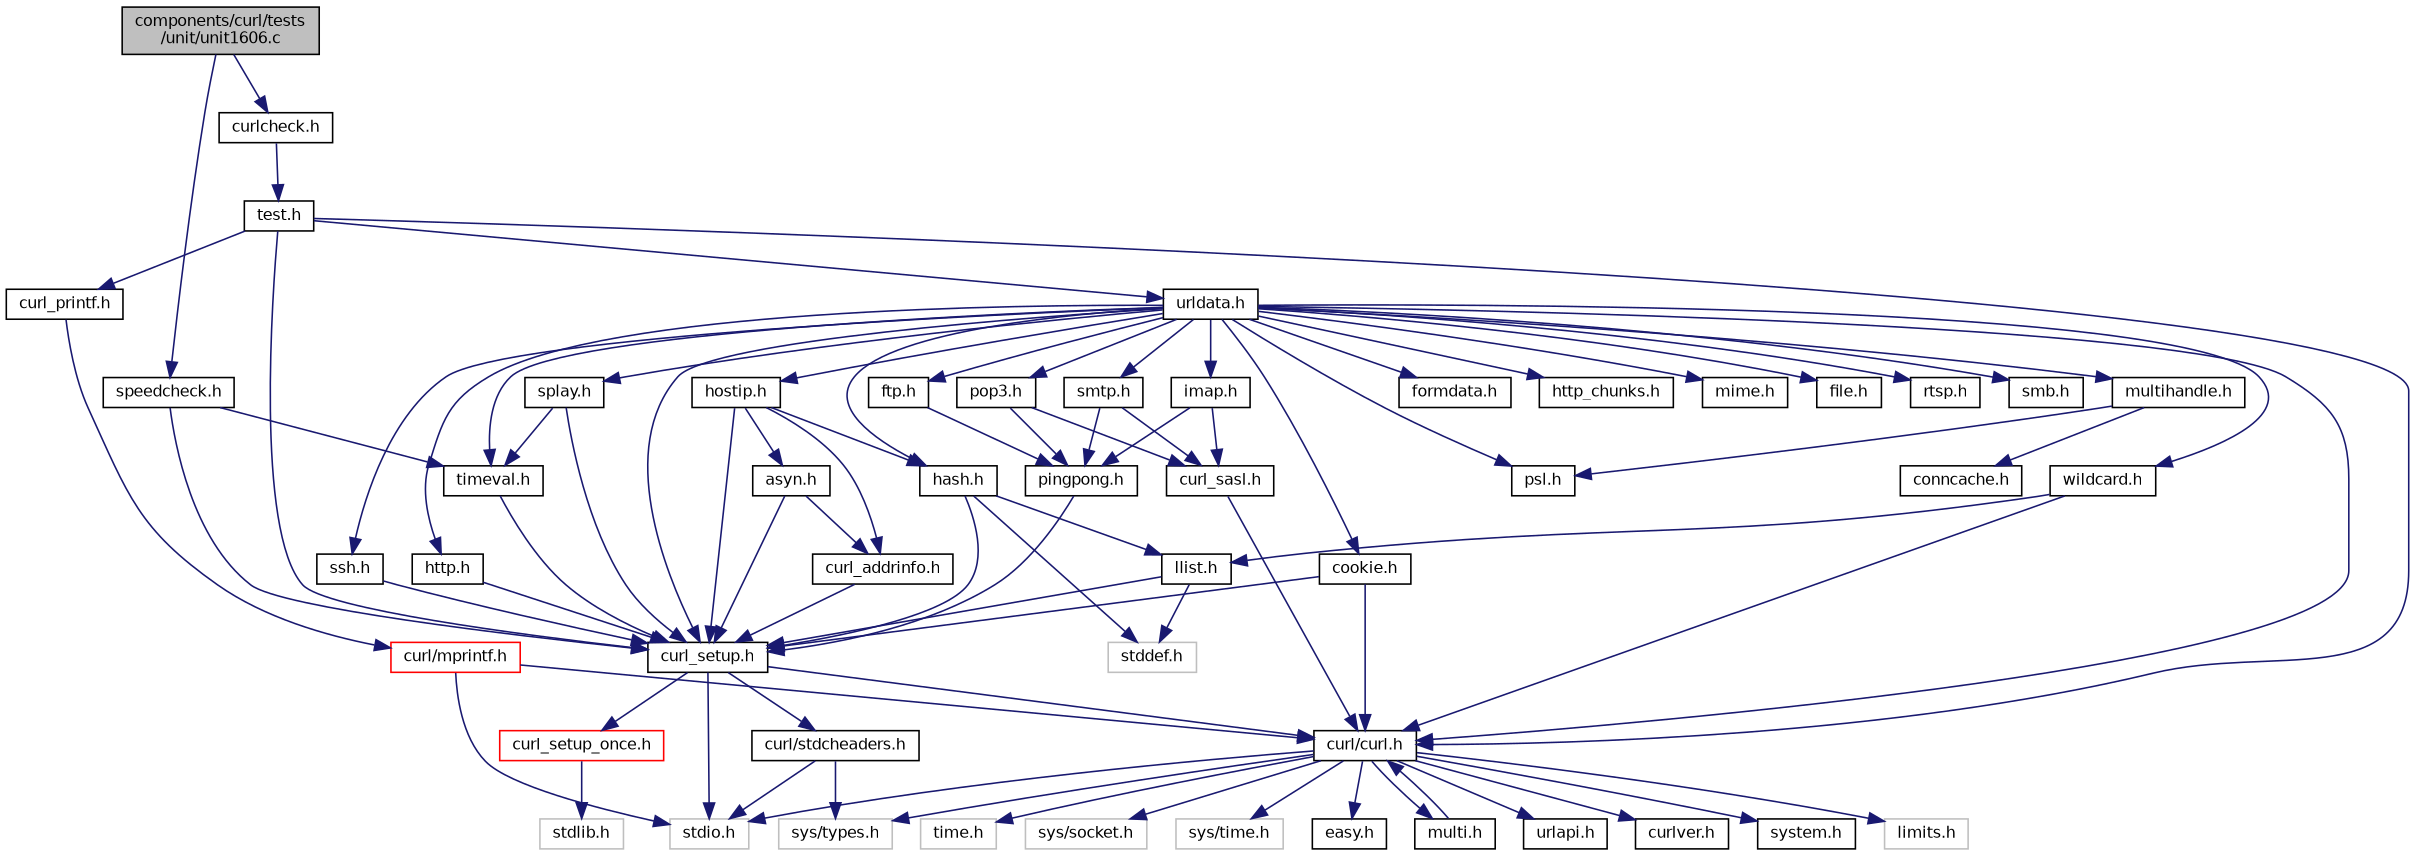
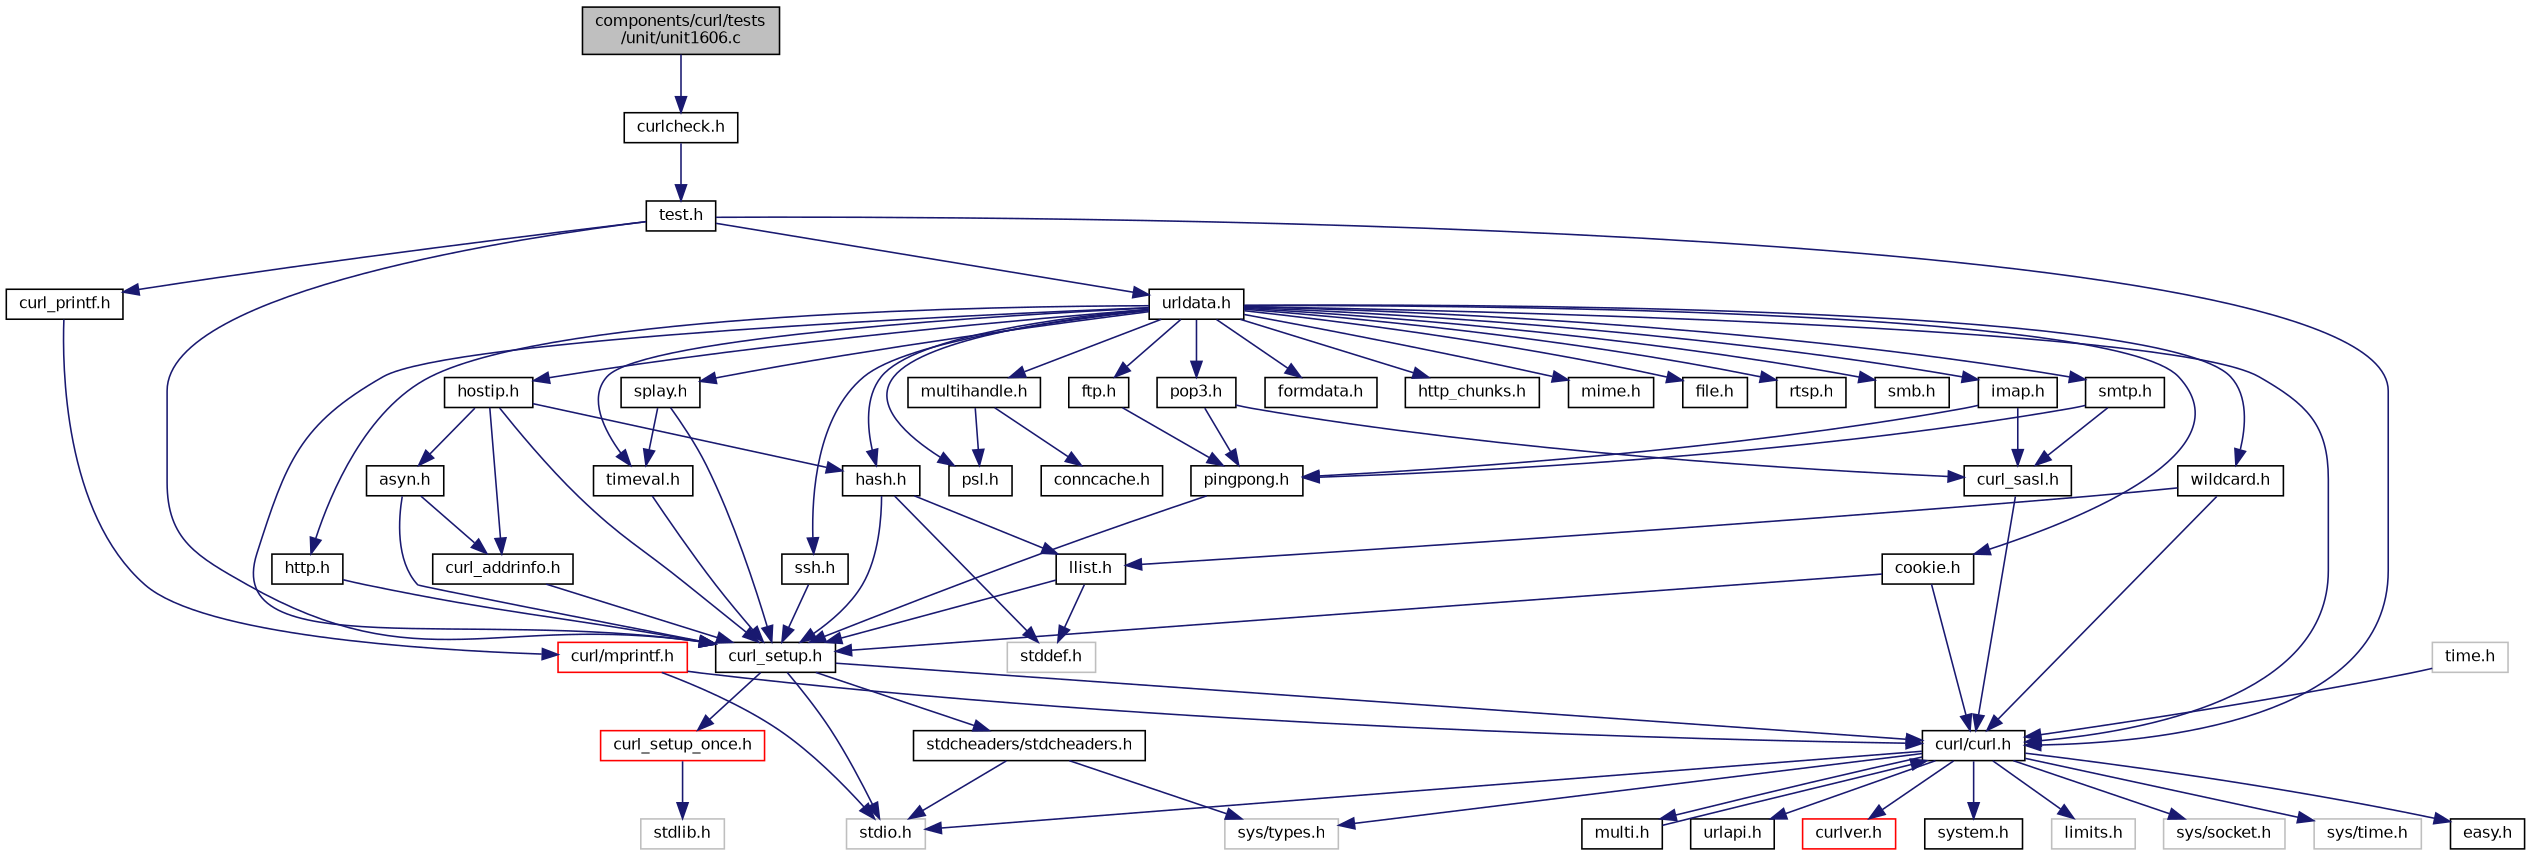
  digraph {
    node [color=black fillcolor=white fontname=Helvetica fontsize=10 shape=record style=filled]
    edge [color=midnightblue fontname=Helvetica fontsize=10 labelfontname=Helvetica labelfontsize=10 style=solid]
    n1 [fillcolor=grey75 fontcolor=black height=0.2 label="components/curl/tests\l/unit/unit1606.c" width=0.4]
    n2 [height=0.2 label="curlcheck.h" width=0.4]
-   n3 [height=0.2 label="speedcheck.h" width=0.4]
    n4 [height=0.2 label="test.h" width=0.4]
    n5 [height=0.2 label="curl_setup.h" width=0.4]
    n6 [height=0.2 label="timeval.h" width=0.4]
    n7 [height=0.2 label="urldata.h" width=0.4]
    n8 [height=0.2 label="curl/curl.h" width=0.4]
    n9 [height=0.2 label="cookie.h" width=0.4]
    n10 [height=0.2 label="psl.h" width=0.4]
    n11 [height=0.2 label="formdata.h" width=0.4]
    n12 [height=0.2 label="http_chunks.h" width=0.4]
    n13 [height=0.2 label="hostip.h" width=0.4]
    n14 [height=0.2 label="hash.h" width=0.4]
    n15 [height=0.2 label="splay.h" width=0.4]
    n16 [height=0.2 label="mime.h" width=0.4]
    n17 [height=0.2 label="imap.h" width=0.4]
    n18 [height=0.2 label="pop3.h" width=0.4]
    n19 [height=0.2 label="smtp.h" width=0.4]
    n20 [height=0.2 label="ftp.h" width=0.4]
    n21 [height=0.2 label="file.h" width=0.4]
    n22 [height=0.2 label="ssh.h" width=0.4]
    n23 [height=0.2 label="http.h" width=0.4]
    n24 [height=0.2 label="rtsp.h" width=0.4]
    n25 [height=0.2 label="smb.h" width=0.4]
    n26 [height=0.2 label="wildcard.h" width=0.4]
    n27 [height=0.2 label="multihandle.h" width=0.4]
    n28 [height=0.2 label="curl_printf.h" width=0.4]
    n29 [color=grey75 height=0.2 label="stdio.h" width=0.4]
-   n30 [height=0.2 label="curl/stdcheaders.h" width=0.4]
+   n30 [height=0.2 label="stdcheaders/stdcheaders.h" width=0.4]
    n31 [color=red height=0.2 label="curl_setup_once.h" width=0.4]
-   n32 [height=0.2 label="curlver.h" width=0.4]
+   n32 [color=red height=0.2 label="curlver.h" width=0.4]
    n33 [height=0.2 label="system.h" width=0.4]
    n34 [color=grey75 height=0.2 label="limits.h" width=0.4]
    n35 [color=grey75 height=0.2 label="sys/types.h" width=0.4]
    n36 [color=grey75 height=0.2 label="time.h" width=0.4]
    n37 [color=grey75 height=0.2 label="sys/socket.h" width=0.4]
    n38 [color=grey75 height=0.2 label="sys/time.h" width=0.4]
    n39 [height=0.2 label="easy.h" width=0.4]
    n40 [height=0.2 label="multi.h" width=0.4]
    n41 [height=0.2 label="urlapi.h" width=0.4]
    n42 [color=red height=0.2 label="curl/mprintf.h" width=0.4]
    n43 [color=grey75 height=0.2 label="stdlib.h" width=0.4]
    n44 [height=0.2 label="curl_addrinfo.h" width=0.4]
    n45 [height=0.2 label="asyn.h" width=0.4]
    n46 [color=grey75 height=0.2 label="stddef.h" width=0.4]
    n47 [height=0.2 label="llist.h" width=0.4]
    n48 [height=0.2 label="pingpong.h" width=0.4]
    n49 [height=0.2 label="curl_sasl.h" width=0.4]
    n50 [height=0.2 label="conncache.h" width=0.4]
    n1 -> n2
-   n1 -> n3
    n2 -> n4
-   n3 -> n5
-   n3 -> n6
    n4 -> n5
    n4 -> n7
    n4 -> n8
    n4 -> n28
    n5 -> n8
    n5 -> n29
    n5 -> n30
    n5 -> n31
    n6 -> n5
    n7 -> n5
    n7 -> n6
    n7 -> n8
    n7 -> n9
    n7 -> n10
    n7 -> n11
    n7 -> n12
    n7 -> n13
    n7 -> n14
    n7 -> n15
    n7 -> n16
    n7 -> n17
    n7 -> n18
    n7 -> n19
    n7 -> n20
    n7 -> n21
    n7 -> n22
    n7 -> n23
    n7 -> n24
    n7 -> n25
    n7 -> n26
    n7 -> n27
    n8 -> n29
    n8 -> n32
    n8 -> n33
    n8 -> n34
    n8 -> n35
-   n8 -> n36
+   n36 -> n8
    n8 -> n37
    n8 -> n38
    n8 -> n39
    n8 -> n40
    n8 -> n41
    n9 -> n5
    n9 -> n8
    n13 -> n5
    n13 -> n14
    n13 -> n44
    n13 -> n45
    n14 -> n5
    n14 -> n46
    n14 -> n47
    n15 -> n5
    n15 -> n6
    n17 -> n48
    n17 -> n49
    n18 -> n48
    n18 -> n49
    n19 -> n48
    n19 -> n49
    n20 -> n48
    n22 -> n5
    n23 -> n5
    n26 -> n8
    n26 -> n47
    n27 -> n10
    n27 -> n50
    n28 -> n42
    n30 -> n29
    n30 -> n35
    n31 -> n43
    n40 -> n8
    n42 -> n8
    n42 -> n29
    n44 -> n5
    n45 -> n5
    n45 -> n44
    n47 -> n5
    n47 -> n46
    n48 -> n5
    n49 -> n8
  }
